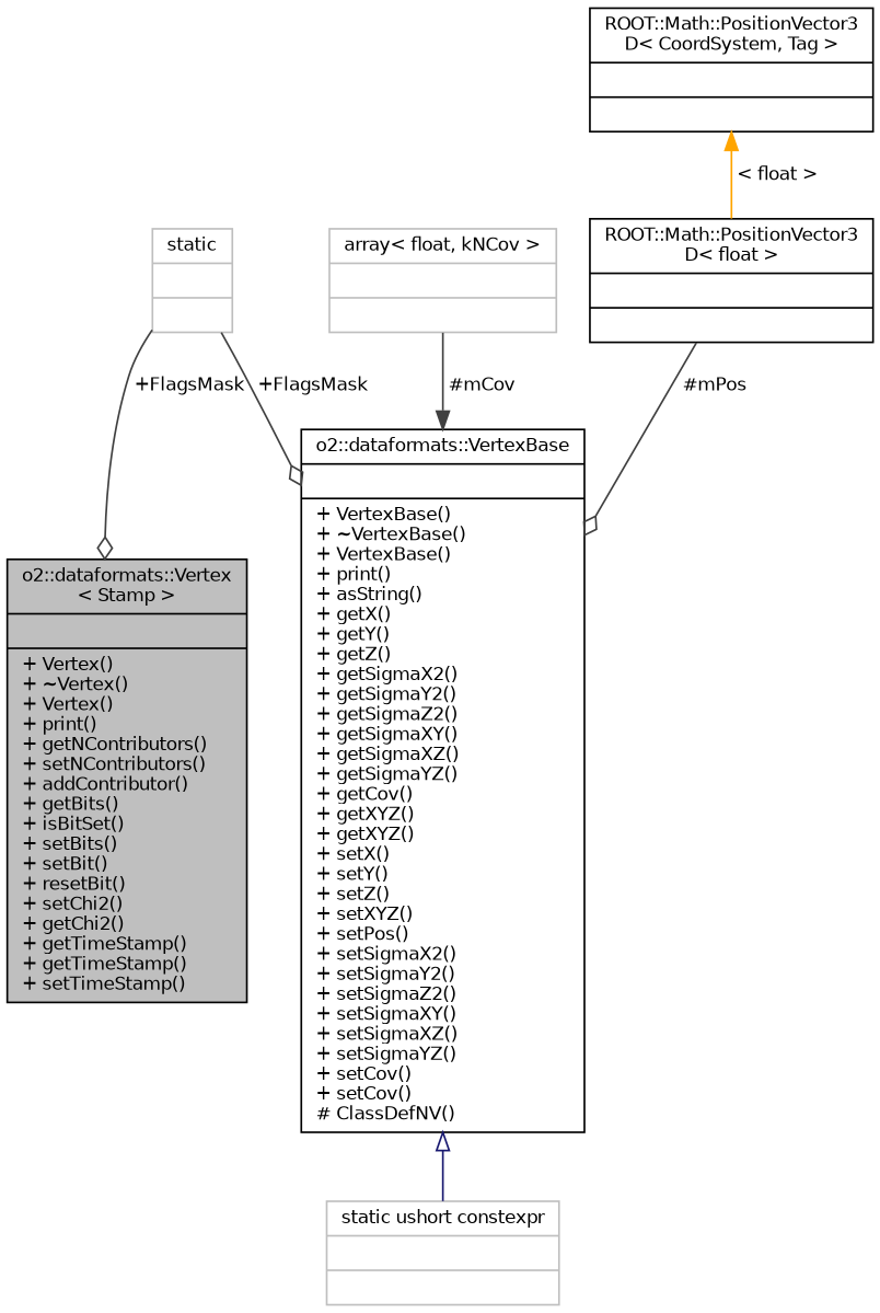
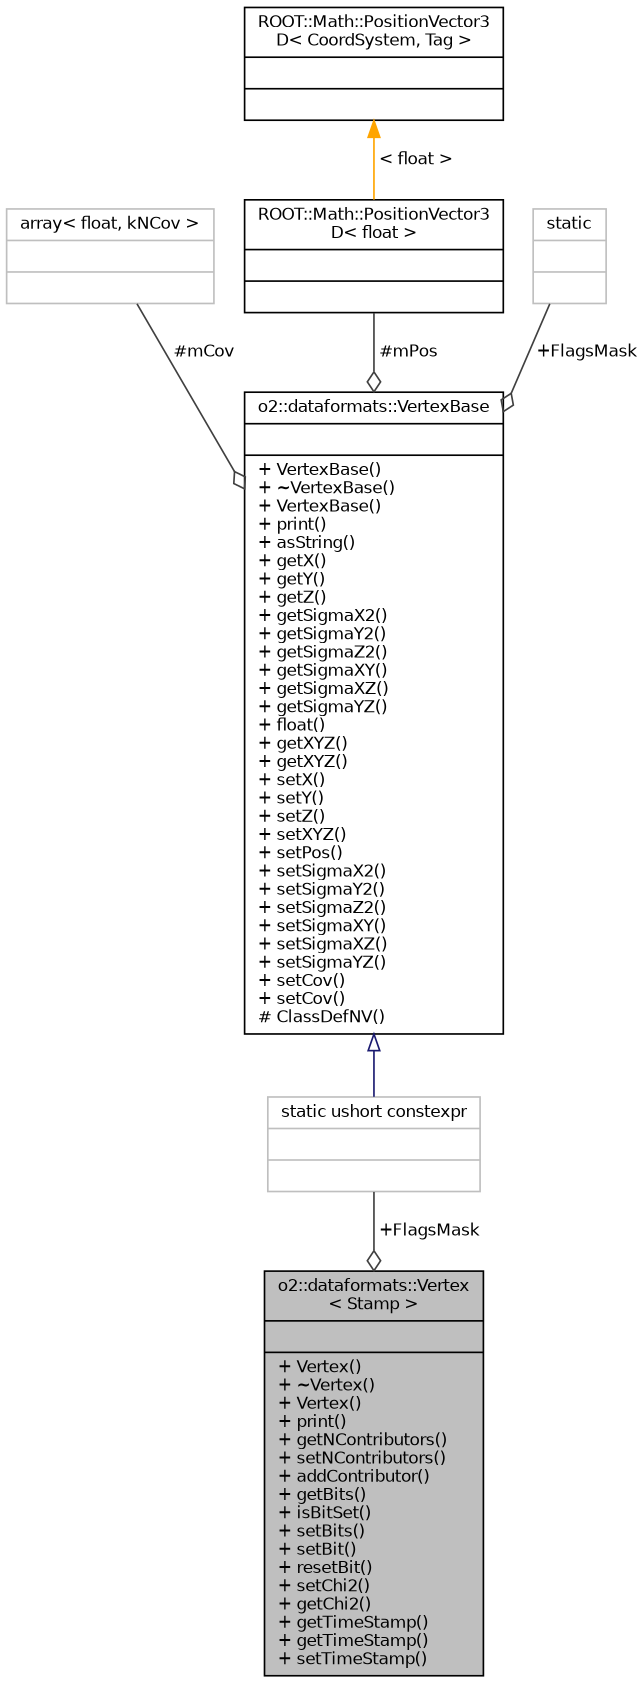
  digraph {
    node [color=black fontname=Helvetica fontsize=10 shape=record]
    edge [color=grey25 fontname=Helvetica fontsize=10 labelfontname=Helvetica labelfontsize=10 style=solid arrowhead=odiamond]
    n1 [fillcolor=grey75 fontcolor=black height=0.2 label="{o2::dataformats::Vertex\l\< Stamp \>\n||+ Vertex()\l+ ~Vertex()\l+ Vertex()\l+ print()\l+ getNContributors()\l+ setNContributors()\l+ addContributor()\l+ getBits()\l+ isBitSet()\l+ setBits()\l+ setBit()\l+ resetBit()\l+ setChi2()\l+ getChi2()\l+ getTimeStamp()\l+ getTimeStamp()\l+ setTimeStamp()\l}" style=filled width=0.4]
-   n2 [height=0.2 label="{o2::dataformats::VertexBase\n||+ VertexBase()\l+ ~VertexBase()\l+ VertexBase()\l+ print()\l+ asString()\l+ getX()\l+ getY()\l+ getZ()\l+ getSigmaX2()\l+ getSigmaY2()\l+ getSigmaZ2()\l+ getSigmaXY()\l+ getSigmaXZ()\l+ getSigmaYZ()\l+ getCov()\l+ getXYZ()\l+ getXYZ()\l+ setX()\l+ setY()\l+ setZ()\l+ setXYZ()\l+ setPos()\l+ setSigmaX2()\l+ setSigmaY2()\l+ setSigmaZ2()\l+ setSigmaXY()\l+ setSigmaXZ()\l+ setSigmaYZ()\l+ setCov()\l+ setCov()\l# ClassDefNV()\l}" width=0.4]
+   n2 [height=0.2 label="{o2::dataformats::VertexBase\n||+ VertexBase()\l+ ~VertexBase()\l+ VertexBase()\l+ print()\l+ asString()\l+ getX()\l+ getY()\l+ getZ()\l+ getSigmaX2()\l+ getSigmaY2()\l+ getSigmaZ2()\l+ getSigmaXY()\l+ getSigmaXZ()\l+ getSigmaYZ()\l+ float()\l+ getXYZ()\l+ getXYZ()\l+ setX()\l+ setY()\l+ setZ()\l+ setXYZ()\l+ setPos()\l+ setSigmaX2()\l+ setSigmaY2()\l+ setSigmaZ2()\l+ setSigmaXY()\l+ setSigmaXZ()\l+ setSigmaYZ()\l+ setCov()\l+ setCov()\l# ClassDefNV()\l}" width=0.4]
    n3 [color=grey75 height=0.2 label="{static ushort constexpr\n||}" width=0.4]
    n4 [color=grey75 height=0.2 label="{array\< float, kNCov \>\n||}" width=0.4]
    n5 [height=0.2 label="{ROOT::Math::PositionVector3\lD\< float \>\n||}" width=0.4]
    n6 [height=0.2 label="{ROOT::Math::PositionVector3\lD\< CoordSystem, Tag \>\n||}" width=0.4]
    n7 [color=grey75 height=0.2 label="{static\n||}" width=0.4]
    n2 -> n3 [arrowtail=onormal color=midnightblue dir=back arrowhead=""]
-   n7 -> n1 [label=" +FlagsMask"]
-   n4 -> n2 [arrowhead=normal label=" #mCov"]
+   n3 -> n1 [label=" +FlagsMask"]
+   n4 -> n2 [label=" #mCov"]
    n5 -> n2 [label=" #mPos"]
    n6 -> n5 [color=orange dir=back label=" \< float \>" arrowhead=""]
    n7 -> n2 [label=" +FlagsMask"]
  }
